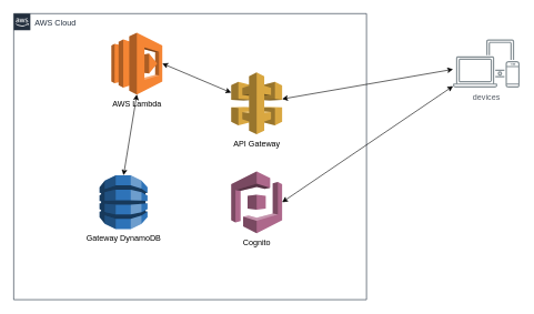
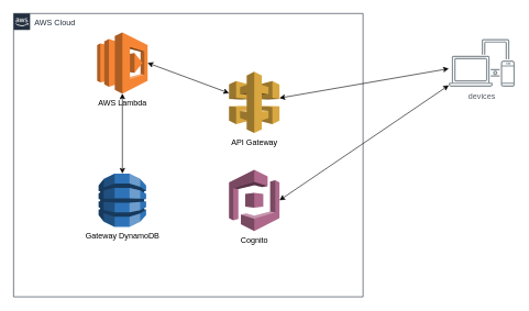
  <mxCell id="0" />
  <mxCell id="1" parent="0" />
  <mxCell id="2" value="AWS Cloud" style="points=[[0,0],[0.25,0],[0.5,0],[0.75,0],[1,0],[1,0.25],[1,0.5],[1,0.75],[1,1],[0.75,1],[0.5,1],[0.25,1],[0,1],[0,0.75],[0,0.5],[0,0.25]];outlineConnect=0;gradientColor=none;html=1;whiteSpace=wrap;fontSize=12;fontStyle=0;shape=mxgraph.aws4.group;grIcon=mxgraph.aws4.group_aws_cloud_alt;strokeColor=#232F3E;fillColor=none;verticalAlign=top;align=left;spacingLeft=30;fontColor=#232F3E;dashed=0;labelBackgroundColor=#ffffff;" vertex="1" parent="1"><mxGeometry x="20" y="20" width="530" height="430" as="geometry" /></mxCell>
  <mxCell id="3" value="devices" style="outlineConnect=0;gradientColor=none;fontColor=#545B64;strokeColor=none;fillColor=#879196;dashed=0;verticalLabelPosition=bottom;verticalAlign=top;align=center;html=1;fontSize=12;fontStyle=0;aspect=fixed;shape=mxgraph.aws4.illustration_devices;pointerEvents=1" vertex="1" parent="1"><mxGeometry x="680" y="58.5" width="100" height="73" as="geometry" /></mxCell>
  <mxCell id="4" value="API Gateway" style="outlineConnect=0;dashed=0;verticalLabelPosition=bottom;verticalAlign=top;align=center;html=1;shape=mxgraph.aws3.api_gateway;fillColor=#D9A741;gradientColor=none;" vertex="1" parent="1"><mxGeometry x="346.75" y="108.5" width="76.5" height="93" as="geometry" /></mxCell>
- <mxCell id="5" value="AWS Lambda" style="outlineConnect=0;dashed=0;verticalLabelPosition=bottom;verticalAlign=top;align=center;html=1;shape=mxgraph.aws3.lambda;fillColor=#F58534;gradientColor=none;" vertex="1" parent="1"><mxGeometry x="166.75" y="48.5" width="76.5" height="93" as="geometry" /></mxCell>
+ <mxCell id="5" value="AWS Lambda" style="outlineConnect=0;dashed=0;verticalLabelPosition=bottom;verticalAlign=top;align=center;html=1;shape=mxgraph.aws3.lambda;fillColor=#F58534;gradientColor=none;" vertex="1" parent="1"><mxGeometry x="146.75" y="48.5" width="76.5" height="93" as="geometry" /></mxCell>
  <mxCell id="6" value="Gateway DynamoDB" style="outlineConnect=0;dashed=0;verticalLabelPosition=bottom;verticalAlign=top;align=center;html=1;shape=mxgraph.aws3.dynamo_db;fillColor=#2E73B8;gradientColor=none;" vertex="1" parent="1"><mxGeometry x="149" y="263" width="72" height="81" as="geometry" /></mxCell>
  <mxCell id="7" value="" style="endArrow=classic;startArrow=classic;html=1;entryX=0.5;entryY=0;entryDx=0;entryDy=0;entryPerimeter=0;exitX=0.5;exitY=1;exitDx=0;exitDy=0;exitPerimeter=0;" edge="1" parent="1" source="5" target="6"><mxGeometry width="50" height="50" relative="1" as="geometry"><mxPoint x="306.75" y="150" as="sourcePoint" /><mxPoint x="356.75" y="100" as="targetPoint" /><Array as="points" /></mxGeometry></mxCell>
  <mxCell id="8" value="" style="endArrow=classic;startArrow=classic;html=1;entryX=1;entryY=0.5;entryDx=0;entryDy=0;entryPerimeter=0;" edge="1" parent="1" source="4" target="5"><mxGeometry width="50" height="50" relative="1" as="geometry"><mxPoint x="136.75" y="280" as="sourcePoint" /><mxPoint x="186.75" y="230" as="targetPoint" /><Array as="points" /></mxGeometry></mxCell>
  <mxCell id="9" value="" style="endArrow=classic;startArrow=classic;html=1;" edge="1" parent="1" source="3" target="4"><mxGeometry width="50" height="50" relative="1" as="geometry"><mxPoint x="-220" y="330" as="sourcePoint" /><mxPoint x="-170" y="280" as="targetPoint" /></mxGeometry></mxCell>
  <mxCell id="10" value="Cognito" style="outlineConnect=0;dashed=0;verticalLabelPosition=bottom;verticalAlign=top;align=center;html=1;shape=mxgraph.aws3.cognito;fillColor=#AD688B;gradientColor=none;" vertex="1" parent="1"><mxGeometry x="346.75" y="257" width="76.5" height="93" as="geometry" /></mxCell>
  <mxCell id="11" value="" style="endArrow=classic;startArrow=classic;html=1;entryX=1;entryY=0.5;entryDx=0;entryDy=0;entryPerimeter=0;" edge="1" parent="1" source="3" target="10"><mxGeometry width="50" height="50" relative="1" as="geometry"><mxPoint x="696.75" y="250" as="sourcePoint" /><mxPoint x="440" y="250" as="targetPoint" /></mxGeometry></mxCell>
